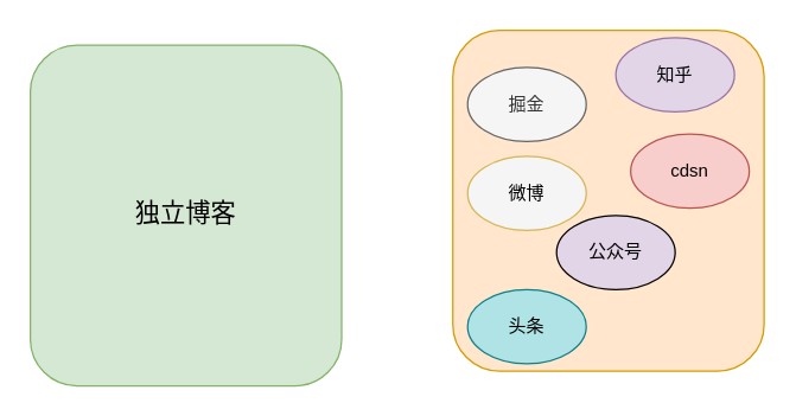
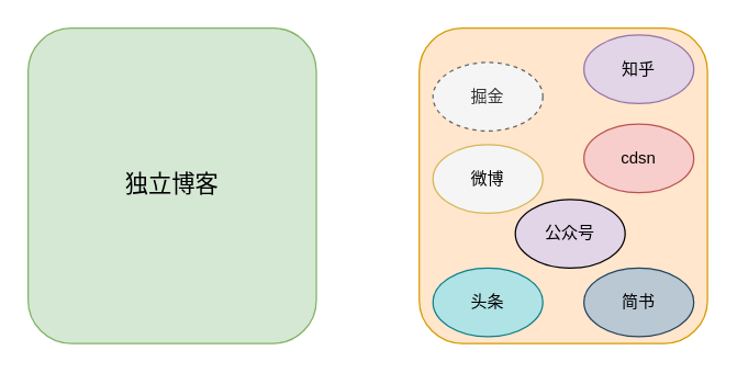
  <mxCell id="0" />
  <mxCell id="1" parent="0" />
- <mxCell id="2" value="&lt;font style=&quot;font-size: 17px&quot;&gt;独立博客&lt;/font&gt;" style="rounded=1;whiteSpace=wrap;html=1;fillColor=#d5e8d4;strokeColor=#82b366;" vertex="1" parent="1"><mxGeometry x="20" y="30" width="210" height="230" as="geometry" /></mxCell>
+ <mxCell id="2" value="&lt;font style=&quot;font-size: 17px&quot;&gt;独立博客&lt;/font&gt;" style="rounded=1;whiteSpace=wrap;html=1;fillColor=#d5e8d4;strokeColor=#82b366;" vertex="1" parent="1"><mxGeometry x="20" y="20" width="210" height="230" as="geometry" /></mxCell>
  <mxCell id="3" value="" style="rounded=1;whiteSpace=wrap;html=1;fillColor=#ffe6cc;strokeColor=#d79b00;" vertex="1" parent="1"><mxGeometry x="305" y="20" width="210" height="230" as="geometry" /></mxCell>
- <mxCell id="4" value="掘金" style="ellipse;whiteSpace=wrap;html=1;fillColor=#f5f5f5;strokeColor=#666666;fontColor=#333333;" vertex="1" parent="1"><mxGeometry x="315" y="45" width="80" height="50" as="geometry" /></mxCell>
+ <mxCell id="4" value="掘金" style="ellipse;whiteSpace=wrap;html=1;fillColor=#f5f5f5;strokeColor=#666666;fontColor=#333333;dashed=1;" vertex="1" parent="1"><mxGeometry x="315" y="45" width="80" height="50" as="geometry" /></mxCell>
  <mxCell id="5" value="微博" style="ellipse;whiteSpace=wrap;html=1;fillColor=#f5f5f5;strokeColor=#d6b656;" vertex="1" parent="1"><mxGeometry x="315" y="105" width="80" height="50" as="geometry" /></mxCell>
  <mxCell id="6" value="头条" style="ellipse;whiteSpace=wrap;html=1;fillColor=#b0e3e6;strokeColor=#0e8088;" vertex="1" parent="1"><mxGeometry x="315" y="195" width="80" height="50" as="geometry" /></mxCell>
- <mxCell id="7" value="知乎" style="ellipse;whiteSpace=wrap;html=1;fillColor=#e1d5e7;strokeColor=#9673a6;" vertex="1" parent="1"><mxGeometry x="415" y="25" width="80" height="50" as="geometry" /></mxCell>
+ <mxCell id="7" value="知乎" style="ellipse;whiteSpace=wrap;html=1;fillColor=#e1d5e7;strokeColor=#9673a6;" vertex="1" parent="1"><mxGeometry x="425" y="25" width="80" height="50" as="geometry" /></mxCell>
  <mxCell id="8" value="cdsn" style="ellipse;whiteSpace=wrap;html=1;fillColor=#f8cecc;strokeColor=#b85450;" vertex="1" parent="1"><mxGeometry x="425" y="90" width="80" height="50" as="geometry" /></mxCell>
  <mxCell id="9" value="公众号" style="ellipse;whiteSpace=wrap;html=1;fillColor=#e1d5e7;" vertex="1" parent="1"><mxGeometry x="375" y="145" width="80" height="50" as="geometry" /></mxCell>
+ <mxCell id="10" value="简书" style="ellipse;whiteSpace=wrap;html=1;fillColor=#bac8d3;strokeColor=#23445d;" vertex="1" parent="1"><mxGeometry x="425" y="195" width="80" height="50" as="geometry" /></mxCell>
